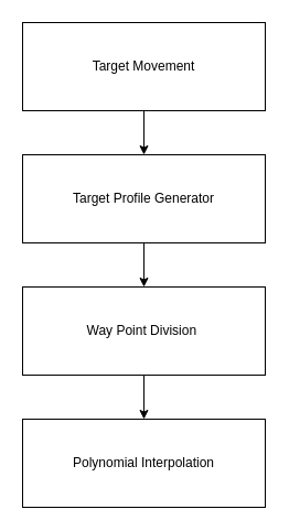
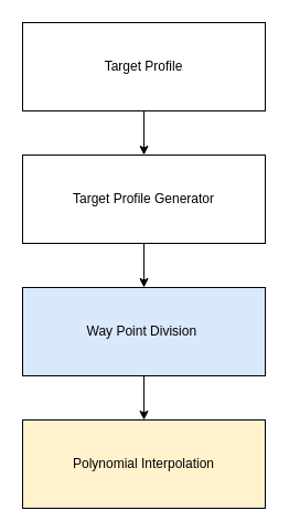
  <mxCell id="0" />
  <mxCell id="1" parent="0" />
  <mxCell id="2" value="" style="edgeStyle=orthogonalEdgeStyle;rounded=0;orthogonalLoop=1;jettySize=auto;html=1;" edge="1" parent="1" source="3" target="5"><mxGeometry relative="1" as="geometry" /></mxCell>
- <mxCell id="3" value="Target Movement" style="rounded=0;whiteSpace=wrap;html=1;" vertex="1" parent="1"><mxGeometry x="20" y="20" width="220" height="80" as="geometry" /></mxCell>
+ <mxCell id="3" value="Target Profile" style="rounded=0;whiteSpace=wrap;html=1;" vertex="1" parent="1"><mxGeometry x="20" y="20" width="220" height="80" as="geometry" /></mxCell>
  <mxCell id="4" value="" style="edgeStyle=orthogonalEdgeStyle;rounded=0;orthogonalLoop=1;jettySize=auto;html=1;" edge="1" parent="1" source="5" target="7"><mxGeometry relative="1" as="geometry" /></mxCell>
  <mxCell id="5" value="Target Profile Generator" style="rounded=0;whiteSpace=wrap;html=1;" vertex="1" parent="1"><mxGeometry x="20" y="140" width="220" height="80" as="geometry" /></mxCell>
  <mxCell id="6" value="" style="edgeStyle=orthogonalEdgeStyle;rounded=0;orthogonalLoop=1;jettySize=auto;html=1;" edge="1" parent="1" source="7" target="8"><mxGeometry relative="1" as="geometry" /></mxCell>
- <mxCell id="7" value="Way Point Division&amp;nbsp;" style="rounded=0;whiteSpace=wrap;html=1;" vertex="1" parent="1"><mxGeometry x="20" y="260" width="220" height="80" as="geometry" /></mxCell>
- <mxCell id="8" value="Polynomial Interpolation" style="rounded=0;whiteSpace=wrap;html=1;" vertex="1" parent="1"><mxGeometry x="20" y="380" width="220" height="80" as="geometry" /></mxCell>
+ <mxCell id="7" value="Way Point Division&amp;nbsp;" style="rounded=0;whiteSpace=wrap;html=1;fillColor=#dae8fc;" vertex="1" parent="1"><mxGeometry x="20" y="260" width="220" height="80" as="geometry" /></mxCell>
+ <mxCell id="8" value="Polynomial Interpolation" style="rounded=0;whiteSpace=wrap;html=1;fillColor=#fff2cc;" vertex="1" parent="1"><mxGeometry x="20" y="380" width="220" height="80" as="geometry" /></mxCell>
